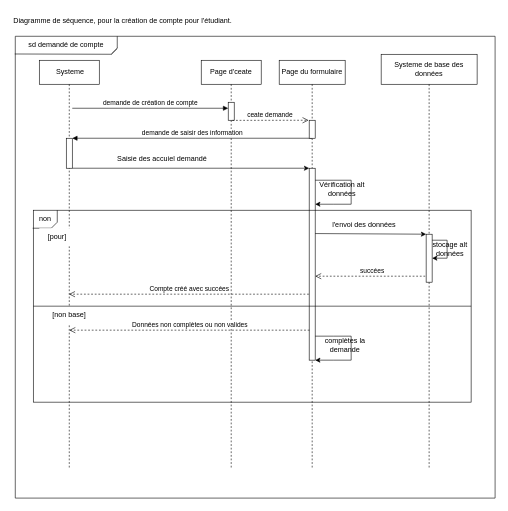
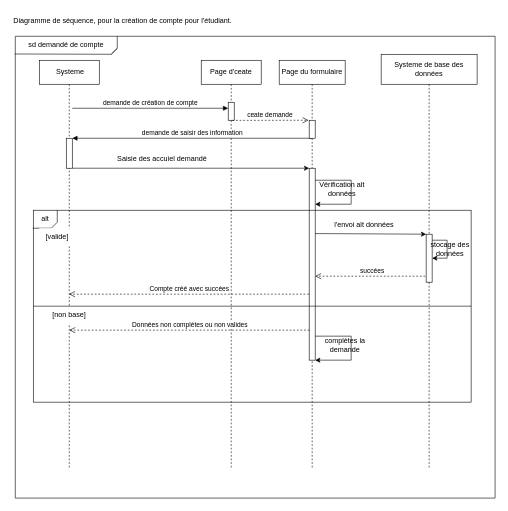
  <mxCell id="0" />
  <mxCell id="1" parent="0" />
  <mxCell id="2" value="&amp;nbsp;Systeme" style="shape=umlLifeline;perimeter=lifelinePerimeter;whiteSpace=wrap;html=1;container=0;dropTarget=0;collapsible=0;recursiveResize=0;outlineConnect=0;portConstraint=eastwest;newEdgeStyle={&quot;edgeStyle&quot;:&quot;elbowEdgeStyle&quot;,&quot;elbow&quot;:&quot;vertical&quot;,&quot;curved&quot;:0,&quot;rounded&quot;:0};" parent="1" vertex="1"><mxGeometry x="65" y="100" width="100" height="680" as="geometry" /></mxCell>
  <mxCell id="3" value="" style="html=1;points=[];perimeter=orthogonalPerimeter;outlineConnect=0;targetShapes=umlLifeline;portConstraint=eastwest;newEdgeStyle={&quot;edgeStyle&quot;:&quot;elbowEdgeStyle&quot;,&quot;elbow&quot;:&quot;vertical&quot;,&quot;curved&quot;:0,&quot;rounded&quot;:0};" parent="2" vertex="1"><mxGeometry x="45" y="130" width="10" height="50" as="geometry" /></mxCell>
  <mxCell id="4" value="Page d'ceate" style="shape=umlLifeline;perimeter=lifelinePerimeter;whiteSpace=wrap;html=1;container=0;dropTarget=0;collapsible=0;recursiveResize=0;outlineConnect=0;portConstraint=eastwest;newEdgeStyle={&quot;edgeStyle&quot;:&quot;elbowEdgeStyle&quot;,&quot;elbow&quot;:&quot;vertical&quot;,&quot;curved&quot;:0,&quot;rounded&quot;:0};" parent="1" vertex="1"><mxGeometry x="335" y="100" width="100" height="680" as="geometry" /></mxCell>
  <mxCell id="5" value="" style="html=1;points=[];perimeter=orthogonalPerimeter;outlineConnect=0;targetShapes=umlLifeline;portConstraint=eastwest;newEdgeStyle={&quot;edgeStyle&quot;:&quot;elbowEdgeStyle&quot;,&quot;elbow&quot;:&quot;vertical&quot;,&quot;curved&quot;:0,&quot;rounded&quot;:0};" parent="4" vertex="1"><mxGeometry x="45" y="70" width="10" height="30" as="geometry" /></mxCell>
  <mxCell id="6" value="demande de création de compte" style="html=1;verticalAlign=bottom;endArrow=block;edgeStyle=elbowEdgeStyle;elbow=horizontal;curved=0;rounded=0;" parent="1" target="5" edge="1"><mxGeometry relative="1" as="geometry"><mxPoint x="120" y="180" as="sourcePoint" /><Array as="points"><mxPoint x="205" y="180" /></Array></mxGeometry></mxCell>
  <mxCell id="7" value="succées" style="html=1;verticalAlign=bottom;endArrow=open;dashed=1;endSize=8;edgeStyle=elbowEdgeStyle;elbow=horizontal;curved=0;rounded=0;" parent="1" target="21" edge="1"><mxGeometry relative="1" as="geometry"><mxPoint x="585" y="460" as="targetPoint" /><Array as="points"><mxPoint x="625" y="460" /></Array><mxPoint x="714.5" y="460" as="sourcePoint" /></mxGeometry></mxCell>
  <mxCell id="8" value="demande de saisir des information" style="html=1;verticalAlign=bottom;endArrow=block;edgeStyle=elbowEdgeStyle;elbow=vertical;curved=0;rounded=0;" parent="1" source="20" target="3" edge="1"><mxGeometry relative="1" as="geometry"><mxPoint x="510" y="230" as="sourcePoint" /><Array as="points"><mxPoint x="325" y="230" /></Array><mxPoint x="175" y="230" as="targetPoint" /></mxGeometry></mxCell>
  <mxCell id="9" value="" style="endArrow=none;html=1;rounded=0;" parent="1" edge="1"><mxGeometry width="50" height="50" relative="1" as="geometry"><mxPoint y="830" as="sourcePoint" x="25" /><mxPoint as="targetPoint" x="25" y="60" /></mxGeometry></mxCell>
  <mxCell id="10" value="" style="endArrow=none;html=1;rounded=0;" parent="1" edge="1"><mxGeometry width="50" height="50" relative="1" as="geometry"><mxPoint x="825" as="sourcePoint" y="60" /><mxPoint as="targetPoint" x="25" y="60" /></mxGeometry></mxCell>
  <mxCell id="11" value="" style="endArrow=none;html=1;rounded=0;exitX=-0.018;exitY=0.984;exitDx=0;exitDy=0;exitPerimeter=0;" parent="1" edge="1"><mxGeometry width="50" height="50" relative="1" as="geometry"><mxPoint x="24.1" y="89.52" as="sourcePoint" /><mxPoint x="185" y="90" as="targetPoint" /></mxGeometry></mxCell>
  <mxCell id="12" value="" style="endArrow=none;html=1;rounded=0;" parent="1" edge="1"><mxGeometry width="50" height="50" relative="1" as="geometry"><mxPoint x="195" y="80" as="sourcePoint" /><mxPoint x="195" as="targetPoint" y="60" /></mxGeometry></mxCell>
  <mxCell id="13" value="" style="endArrow=none;html=1;rounded=0;" parent="1" edge="1"><mxGeometry width="50" height="50" relative="1" as="geometry"><mxPoint x="195" y="80" as="sourcePoint" /><mxPoint x="195" y="80" as="targetPoint" /><Array as="points"><mxPoint x="185" y="90" /></Array></mxGeometry></mxCell>
  <mxCell id="14" value="" style="endArrow=none;html=1;rounded=0;" parent="1" edge="1"><mxGeometry width="50" height="50" relative="1" as="geometry"><mxPoint y="90" as="sourcePoint" x="25" /><mxPoint y="90" as="targetPoint" x="25" /></mxGeometry></mxCell>
  <mxCell id="15" value="sd demandé de compte" style="text;html=1;align=center;verticalAlign=middle;whiteSpace=wrap;rounded=0;" parent="1" vertex="1"><mxGeometry width="170" height="30" as="geometry" x="25" y="60" /></mxCell>
  <mxCell id="16" style="edgeStyle=elbowEdgeStyle;rounded=0;orthogonalLoop=1;jettySize=auto;html=1;elbow=vertical;curved=0;" parent="1" target="21" edge="1"><mxGeometry relative="1" as="geometry"><mxPoint x="120" y="279.999" as="sourcePoint" /><mxPoint x="510" y="279.999" as="targetPoint" /></mxGeometry></mxCell>
  <mxCell id="17" value="" style="endArrow=none;html=1;rounded=0;" parent="1" edge="1"><mxGeometry width="50" height="50" relative="1" as="geometry"><mxPoint x="825" y="830" as="sourcePoint" /><mxPoint x="825" as="targetPoint" y="60" /></mxGeometry></mxCell>
  <mxCell id="18" value="ceate demande&amp;nbsp;" style="html=1;verticalAlign=bottom;endArrow=open;dashed=1;endSize=8;edgeStyle=elbowEdgeStyle;elbow=vertical;curved=0;rounded=0;" parent="1" edge="1"><mxGeometry relative="1" as="geometry"><mxPoint x="514" y="200.2" as="targetPoint" /><Array as="points" /><mxPoint x="387" y="200.199" as="sourcePoint" /></mxGeometry></mxCell>
  <mxCell id="19" value="Saisie des accuiel demandé" style="text;html=1;align=center;verticalAlign=middle;whiteSpace=wrap;rounded=0;" parent="1" vertex="1"><mxGeometry x="175" y="250" width="190" height="30" as="geometry" /></mxCell>
  <mxCell id="20" value="Page du formulaire" style="shape=umlLifeline;perimeter=lifelinePerimeter;whiteSpace=wrap;html=1;container=0;dropTarget=0;collapsible=0;recursiveResize=0;outlineConnect=0;portConstraint=eastwest;newEdgeStyle={&quot;edgeStyle&quot;:&quot;elbowEdgeStyle&quot;,&quot;elbow&quot;:&quot;vertical&quot;,&quot;curved&quot;:0,&quot;rounded&quot;:0};size=40;" parent="1" vertex="1"><mxGeometry x="465" y="100" width="110" height="680" as="geometry" /></mxCell>
  <mxCell id="21" value="" style="html=1;points=[];perimeter=orthogonalPerimeter;outlineConnect=0;targetShapes=umlLifeline;portConstraint=eastwest;newEdgeStyle={&quot;edgeStyle&quot;:&quot;elbowEdgeStyle&quot;,&quot;elbow&quot;:&quot;vertical&quot;,&quot;curved&quot;:0,&quot;rounded&quot;:0};" parent="20" vertex="1"><mxGeometry x="50" y="180" width="10" height="320" as="geometry" /></mxCell>
  <mxCell id="22" value="" style="html=1;points=[];perimeter=orthogonalPerimeter;outlineConnect=0;targetShapes=umlLifeline;portConstraint=eastwest;newEdgeStyle={&quot;edgeStyle&quot;:&quot;elbowEdgeStyle&quot;,&quot;elbow&quot;:&quot;vertical&quot;,&quot;curved&quot;:0,&quot;rounded&quot;:0};" parent="20" vertex="1"><mxGeometry x="50" y="100" width="10" height="30" as="geometry" /></mxCell>
  <mxCell id="23" value="" style="endArrow=classic;html=1;rounded=0;" parent="1" target="21" edge="1"><mxGeometry width="50" height="50" relative="1" as="geometry"><mxPoint x="525" y="300" as="sourcePoint" /><mxPoint x="575" y="250" as="targetPoint" /><Array as="points"><mxPoint x="555" y="300" /><mxPoint x="585" y="300" /><mxPoint x="585" y="310" /><mxPoint x="585" y="340" /><mxPoint x="555" y="340" /></Array></mxGeometry></mxCell>
  <mxCell id="24" value="Vérification alt données" style="text;html=1;align=center;verticalAlign=middle;whiteSpace=wrap;rounded=0;" parent="1" vertex="1"><mxGeometry x="525" y="300" width="90" height="30" as="geometry" /></mxCell>
  <mxCell id="25" value="" style="endArrow=none;html=1;rounded=0;elbow=vertical;" parent="1" edge="1"><mxGeometry width="50" height="50" relative="1" as="geometry"><mxPoint x="54" y="380" as="sourcePoint" /><mxPoint x="95" y="350" as="targetPoint" /><Array as="points"><mxPoint x="85" y="380" /><mxPoint x="95" y="370" /></Array></mxGeometry></mxCell>
- <mxCell id="26" value="non" style="text;html=1;align=center;verticalAlign=middle;whiteSpace=wrap;rounded=0;fillColor=none;strokeColor=none;" parent="1" vertex="1"><mxGeometry x="55" y="350" width="40" height="30" as="geometry" /></mxCell>
- <mxCell id="27" value="[pour]" style="text;html=1;align=center;verticalAlign=middle;whiteSpace=wrap;rounded=0;fillColor=default;" parent="1" vertex="1"><mxGeometry x="65" y="380" width="60" height="30" as="geometry" /></mxCell>
+ <mxCell id="26" value="alt" style="text;html=1;align=center;verticalAlign=middle;whiteSpace=wrap;rounded=0;fillColor=none;strokeColor=none;" parent="1" vertex="1"><mxGeometry x="55" y="350" width="40" height="30" as="geometry" /></mxCell>
+ <mxCell id="27" value="[valide]" style="text;html=1;align=center;verticalAlign=middle;whiteSpace=wrap;rounded=0;fillColor=default;" parent="1" vertex="1"><mxGeometry x="65" y="380" width="60" height="30" as="geometry" /></mxCell>
  <mxCell id="28" value="" style="endArrow=classic;html=1;rounded=0;" parent="1" target="31" edge="1"><mxGeometry width="50" height="50" relative="1" as="geometry"><mxPoint x="525" y="388.9" as="sourcePoint" /><mxPoint x="670" y="390" as="targetPoint" /></mxGeometry></mxCell>
- <mxCell id="29" value="&amp;nbsp;l'envoi des données" style="text;html=1;align=center;verticalAlign=middle;whiteSpace=wrap;rounded=0;" parent="1" vertex="1"><mxGeometry x="535" y="360" width="140" height="30" as="geometry" /></mxCell>
+ <mxCell id="29" value="&amp;nbsp;l'envoi alt données" style="text;html=1;align=center;verticalAlign=middle;whiteSpace=wrap;rounded=0;" parent="1" vertex="1"><mxGeometry x="535" y="360" width="140" height="30" as="geometry" /></mxCell>
  <mxCell id="30" value="Systeme de base des données" style="shape=umlLifeline;perimeter=lifelinePerimeter;whiteSpace=wrap;html=1;container=0;dropTarget=0;collapsible=0;recursiveResize=0;outlineConnect=0;portConstraint=eastwest;newEdgeStyle={&quot;edgeStyle&quot;:&quot;elbowEdgeStyle&quot;,&quot;elbow&quot;:&quot;vertical&quot;,&quot;curved&quot;:0,&quot;rounded&quot;:0};size=50;" parent="1" vertex="1"><mxGeometry x="635" y="90" width="160" height="690" as="geometry" /></mxCell>
  <mxCell id="31" value="" style="html=1;points=[];perimeter=orthogonalPerimeter;outlineConnect=0;targetShapes=umlLifeline;portConstraint=eastwest;newEdgeStyle={&quot;edgeStyle&quot;:&quot;elbowEdgeStyle&quot;,&quot;elbow&quot;:&quot;vertical&quot;,&quot;curved&quot;:0,&quot;rounded&quot;:0};" parent="30" vertex="1"><mxGeometry x="75" y="300" width="10" height="80" as="geometry" /></mxCell>
  <mxCell id="32" value="" style="endArrow=classic;html=1;rounded=0;" parent="30" source="31" target="31" edge="1"><mxGeometry width="50" height="50" relative="1" as="geometry"><mxPoint x="60" y="310" as="sourcePoint" /><mxPoint x="60" y="340" as="targetPoint" /><Array as="points"><mxPoint x="110" y="310" /><mxPoint x="110" y="325" /><mxPoint x="110" y="340" /></Array></mxGeometry></mxCell>
- <mxCell id="33" value="stocage alt données" style="text;html=1;align=center;verticalAlign=middle;whiteSpace=wrap;rounded=0;" parent="30" vertex="1"><mxGeometry x="70" y="310" width="90" height="30" as="geometry" /></mxCell>
+ <mxCell id="33" value="stocage des données" style="text;html=1;align=center;verticalAlign=middle;whiteSpace=wrap;rounded=0;" parent="30" vertex="1"><mxGeometry x="70" y="310" width="90" height="30" as="geometry" /></mxCell>
  <mxCell id="34" value="" style="endArrow=classic;html=1;rounded=0;" parent="1" edge="1"><mxGeometry width="50" height="50" relative="1" as="geometry"><mxPoint x="525" y="560" as="sourcePoint" /><mxPoint x="525" y="600" as="targetPoint" /><Array as="points"><mxPoint x="555" y="560" /><mxPoint x="585" y="560" /><mxPoint x="585" y="570" /><mxPoint x="585" y="600" /><mxPoint x="555" y="600" /></Array></mxGeometry></mxCell>
  <mxCell id="35" value="Compte créé avec succées" style="html=1;verticalAlign=bottom;endArrow=open;dashed=1;endSize=8;edgeStyle=elbowEdgeStyle;elbow=horizontal;curved=0;rounded=0;" parent="1" target="2" edge="1"><mxGeometry relative="1" as="geometry"><mxPoint x="325" y="490" as="targetPoint" /><Array as="points"><mxPoint x="425" y="490" /></Array><mxPoint x="514.5" y="490" as="sourcePoint" /></mxGeometry></mxCell>
  <mxCell id="36" value="complètes la demande" style="text;html=1;align=center;verticalAlign=middle;whiteSpace=wrap;rounded=0;" parent="1" vertex="1"><mxGeometry x="535" y="560" width="80" height="30" as="geometry" /></mxCell>
  <mxCell id="37" value="[non base]" style="text;html=1;align=center;verticalAlign=middle;whiteSpace=wrap;rounded=0;fillColor=default;" parent="1" vertex="1"><mxGeometry x="80" y="510" width="70" height="30" as="geometry" /></mxCell>
  <mxCell id="38" value="Données non complètes ou non valides" style="html=1;verticalAlign=bottom;endArrow=open;dashed=1;endSize=8;edgeStyle=elbowEdgeStyle;elbow=horizontal;curved=0;rounded=0;" parent="1" edge="1"><mxGeometry relative="1" as="geometry"><mxPoint x="115" y="550" as="targetPoint" /><Array as="points"><mxPoint x="426" y="550" /></Array><mxPoint x="515.5" y="550" as="sourcePoint" /></mxGeometry></mxCell>
  <mxCell id="39" value="" style="endArrow=none;html=1;rounded=0;exitX=0;exitY=0.5;exitDx=0;exitDy=0;entryX=1;entryY=0.5;entryDx=0;entryDy=0;" parent="1" target="40" edge="1"><mxGeometry width="50" height="50" relative="1" as="geometry"><mxPoint x="55" y="510" as="sourcePoint" /><mxPoint x="795" y="510" as="targetPoint" /></mxGeometry></mxCell>
  <mxCell id="40" value="" style="rounded=0;whiteSpace=wrap;html=1;fillColor=none;" parent="1" vertex="1"><mxGeometry x="55" y="350" width="730" height="320" as="geometry" /></mxCell>
  <mxCell id="41" value="Diagramme de séquence, pour la création de compte pour l'étudiant." style="text;html=1;align=left;verticalAlign=middle;whiteSpace=wrap;rounded=0;fillColor=default;" parent="1" vertex="1"><mxGeometry x="20" y="20" width="375" height="30" as="geometry" /></mxCell>
  <mxCell id="42" value="" style="endArrow=none;html=1;rounded=0;" parent="1" edge="1"><mxGeometry width="50" height="50" relative="1" as="geometry"><mxPoint y="830" as="sourcePoint" x="25" /><mxPoint x="825" y="830" as="targetPoint" /></mxGeometry></mxCell>
